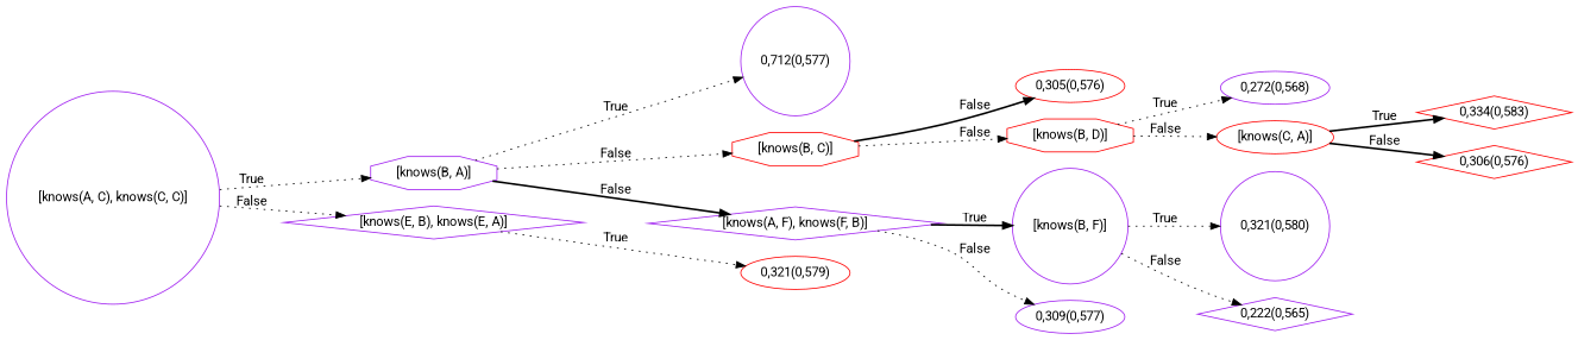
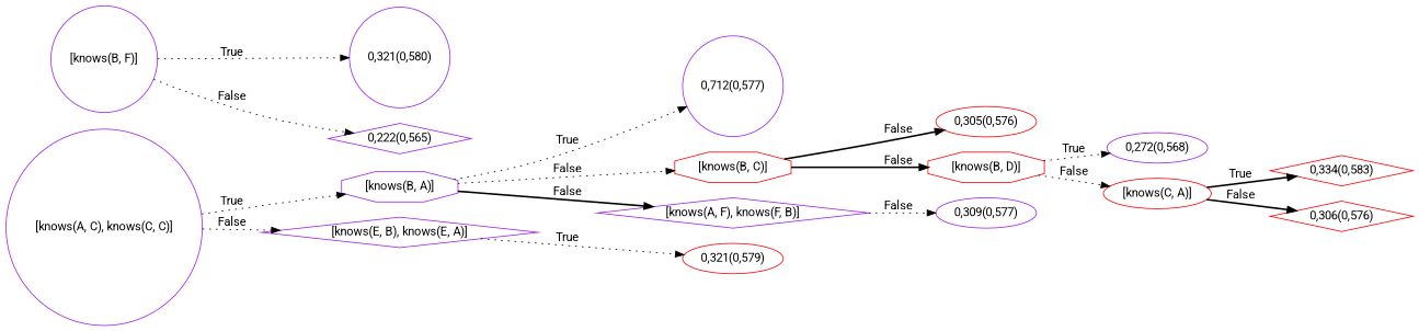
  digraph {
    fontname=Roboto
    rankdir=LR
    node [color=purple fontname=Roboto shape=diamond]
    edge [fontname=Roboto style=dotted]
    n1 [label="[knows(A, C), knows(C, C)]" shape=circle]
    n2 [label="[knows(B, A)]" shape=octagon]
    n3 [label="[knows(E, B), knows(E, A)]"]
    n4 [label="0,712(0,577)" shape=circle]
    n5 [color=red label="[knows(B, C)]" shape=octagon]
    n6 [label="[knows(A, F), knows(F, B)]"]
    n7 [color=red label="0,321(0,579)" shape=ellipse]
    n8 [color=red label="0,305(0,576)" shape=ellipse]
    n9 [color=red label="[knows(B, D)]" shape=octagon]
    n10 [label="[knows(B, F)]" shape=circle]
    n11 [label="0,309(0,577)" shape=ellipse]
    n12 [label="0,272(0,568)" shape=ellipse]
    n13 [color=red label="[knows(C, A)]" shape=ellipse]
    n14 [color=red label="0,334(0,583)"]
    n15 [color=red label="0,306(0,576)"]
    n16 [label="0,321(0,580)" shape=circle]
    n17 [label="0,222(0,565)"]
    n1 -> n2 [label=True]
    n1 -> n3 [label=False]
    n2 -> n4 [label=True]
    n2 -> n5 [label=False]
    n2 -> n6 [label=False style=bold]
    n3 -> n7 [label=True]
    n5 -> n8 [label=False style=bold]
-   n5 -> n9 [label=False]
-   n6 -> n10 [label=True style=bold]
+   n5 -> n9 [label=False style=bold]
    n6 -> n11 [label=False]
    n9 -> n12 [label=True]
    n9 -> n13 [label=False]
    n10 -> n16 [label=True]
    n10 -> n17 [label=False]
    n13 -> n14 [label=True style=bold]
    n13 -> n15 [label=False style=bold]
  }
